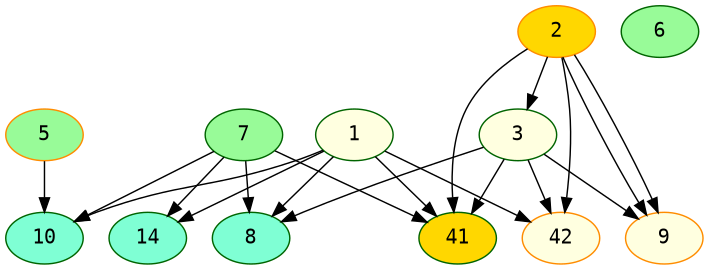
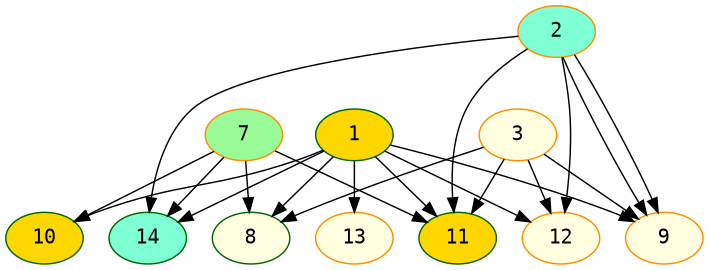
  digraph {
    fontname="DejaVu Sans Mono"
    node [alpha=0.12 color=darkorange fillcolor=lightyellow fontname="DejaVu Sans Mono" style=filled]
    edge [fontname="DejaVu Sans Mono"]
-   1 [alpha=0.03 color=darkgreen expect_size=47687680]
-   8 [alpha=0.05 color=darkgreen expect_size=37385216 fillcolor=aquamarine]
+   1 [alpha=0.03 color=darkgreen expect_size=47687680 fillcolor=gold]
+   8 [alpha=0.05 color=darkgreen expect_size=37385216]
    9 [expect_size=19045376]
-   10 [color=darkgreen expect_size=23032832 fillcolor=aquamarine]
-   11 [color=darkgreen expect_size=37784576 fillcolor=gold label=41]
-   12 [alpha=0.02 expect_size=44686336 label=42]
+   10 [color=darkgreen expect_size=23032832 fillcolor=gold]
+   11 [color=darkgreen expect_size=37784576 fillcolor=gold]
+   12 [alpha=0.02 expect_size=44686336]
+   13 [alpha=0.03 expect_size=39257088]
    14 [alpha=0.15 color=darkgreen expect_size=20558848 fillcolor=aquamarine]
-   2 [alpha=0.18 expect_size=49748992 fillcolor=gold]
-   3 [color=darkgreen expect_size=28334080]
-   5 [alpha=0.10 expect_size=51047424 fillcolor=palegreen]
-   6 [alpha=0.11 color=darkgreen expect_size=6987776 fillcolor=palegreen]
-   7 [color=darkgreen expect_size=15021056 fillcolor=palegreen]
+   2 [alpha=0.18 expect_size=49748992 fillcolor=aquamarine]
+   3 [expect_size=28334080]
+   7 [expect_size=15021056 fillcolor=palegreen]
    1 -> 8
+   1 -> 9
    1 -> 10
    1 -> 11
    1 -> 12
+   1 -> 13
    1 -> 14
    2 -> 9
    2 -> 9
    2 -> 11
    2 -> 12
-   2 -> 3
+   2 -> 14
    3 -> 8
    3 -> 9
    3 -> 11
    3 -> 12
-   5 -> 10
    7 -> 8
    7 -> 10
    7 -> 11
    7 -> 14
  }
